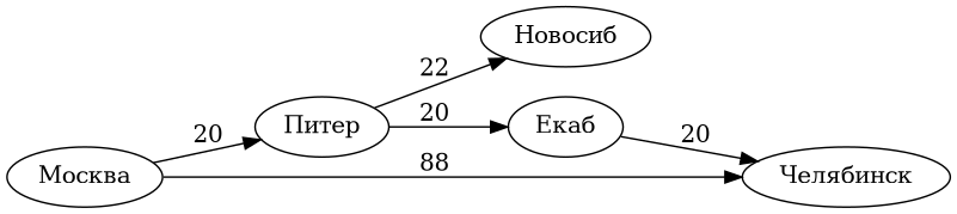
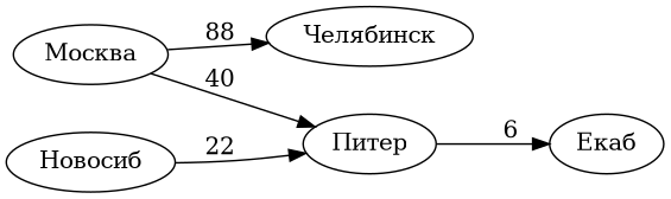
  digraph {
    rankdir=LR
    "Москва"
    "Питер"
    "Челябинск"
    "Новосиб"
    "Екаб"
-   "Москва" -> "Питер" [label=20]
+   "Москва" -> "Питер" [label=40]
    "Москва" -> "Челябинск" [label=88]
-   "Питер" -> "Новосиб" [label=22]
-   "Питер" -> "Екаб" [label=20]
-   "Екаб" -> "Челябинск" [label=20]
+   "Новосиб" -> "Питер" [label=22]
+   "Питер" -> "Екаб" [label=6]
  }
